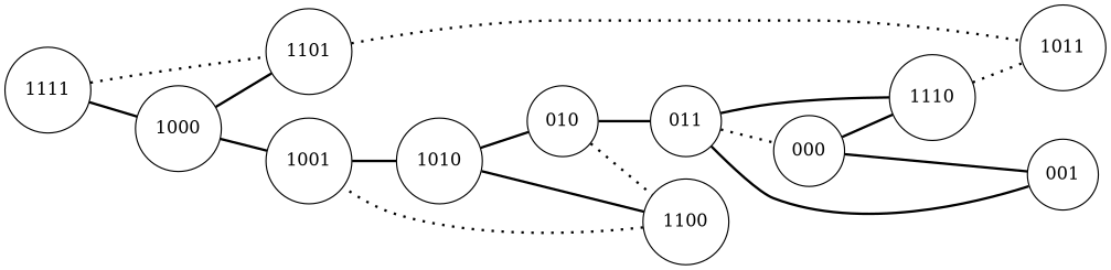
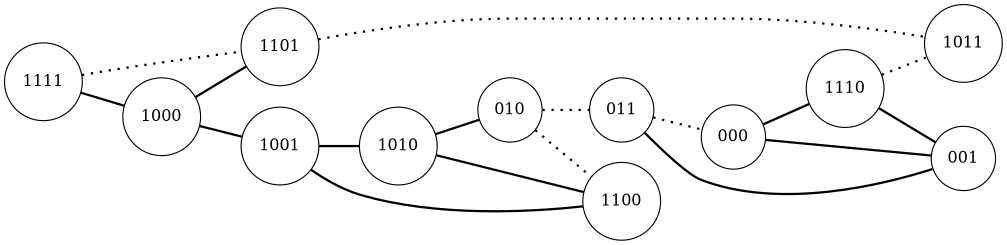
  graph {
    rankdir=LR
    node [shape=circle]
    edge [penwidth=2 style=dotted]
    n1 [label=1011]
    n2 [label=1111]
    n3 [label=1101]
    n4 [label=1000]
    n5 [label=1001]
    n6 [label=1010]
    n7 [label=1100]
    n8 [label=010]
    n9 [label=011]
    n10 [label=000]
    n11 [label=001]
    n12 [label=1110]
    n2 -- n3
    n2 -- n4 [style=bold]
    n3 -- n1
    n4 -- n3 [style=solid]
    n4 -- n5 [style=solid]
    n5 -- n6 [style=solid]
    n6 -- n7 [style=bold]
    n6 -- n8 [style=solid]
-   n7 -- n5
+   n7 -- n5 [style=solid]
    n8 -- n7
-   n8 -- n9 [style=solid]
+   n8 -- n9
    n9 -- n10
    n10 -- n11 [style=solid]
    n10 -- n12 [style=solid]
    n11 -- n9 [style=bold]
    n12 -- n1
-   n12 -- n9 [style=solid]
+   n12 -- n11 [style=solid]
  }
